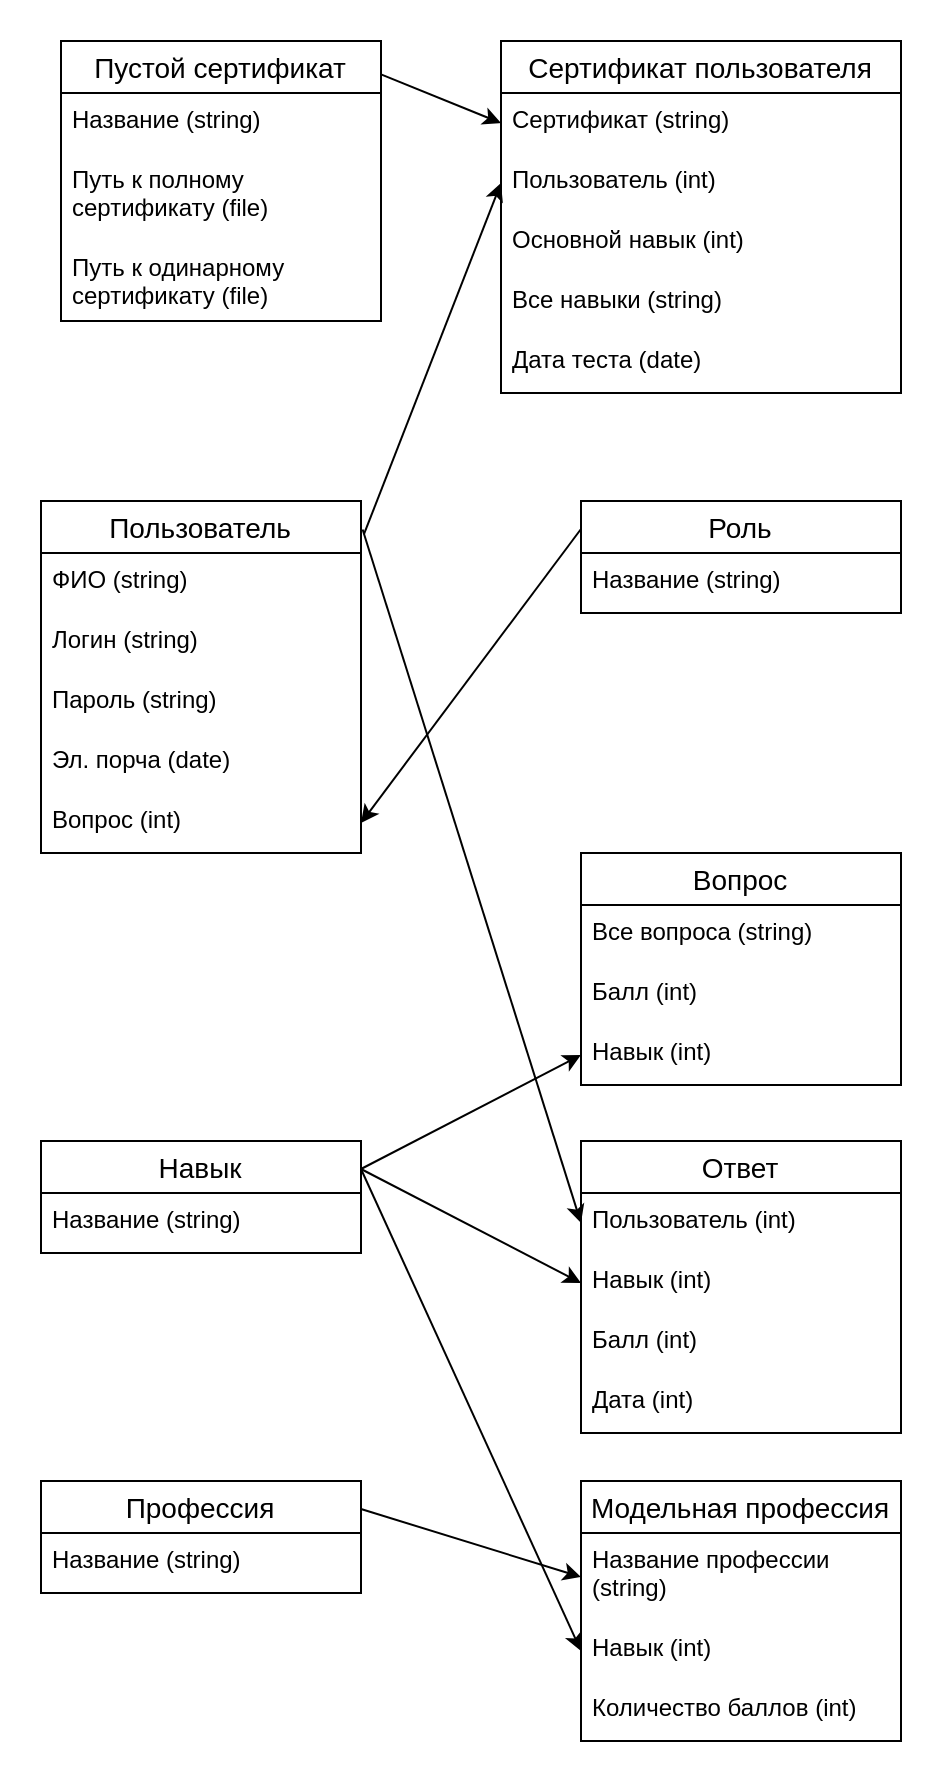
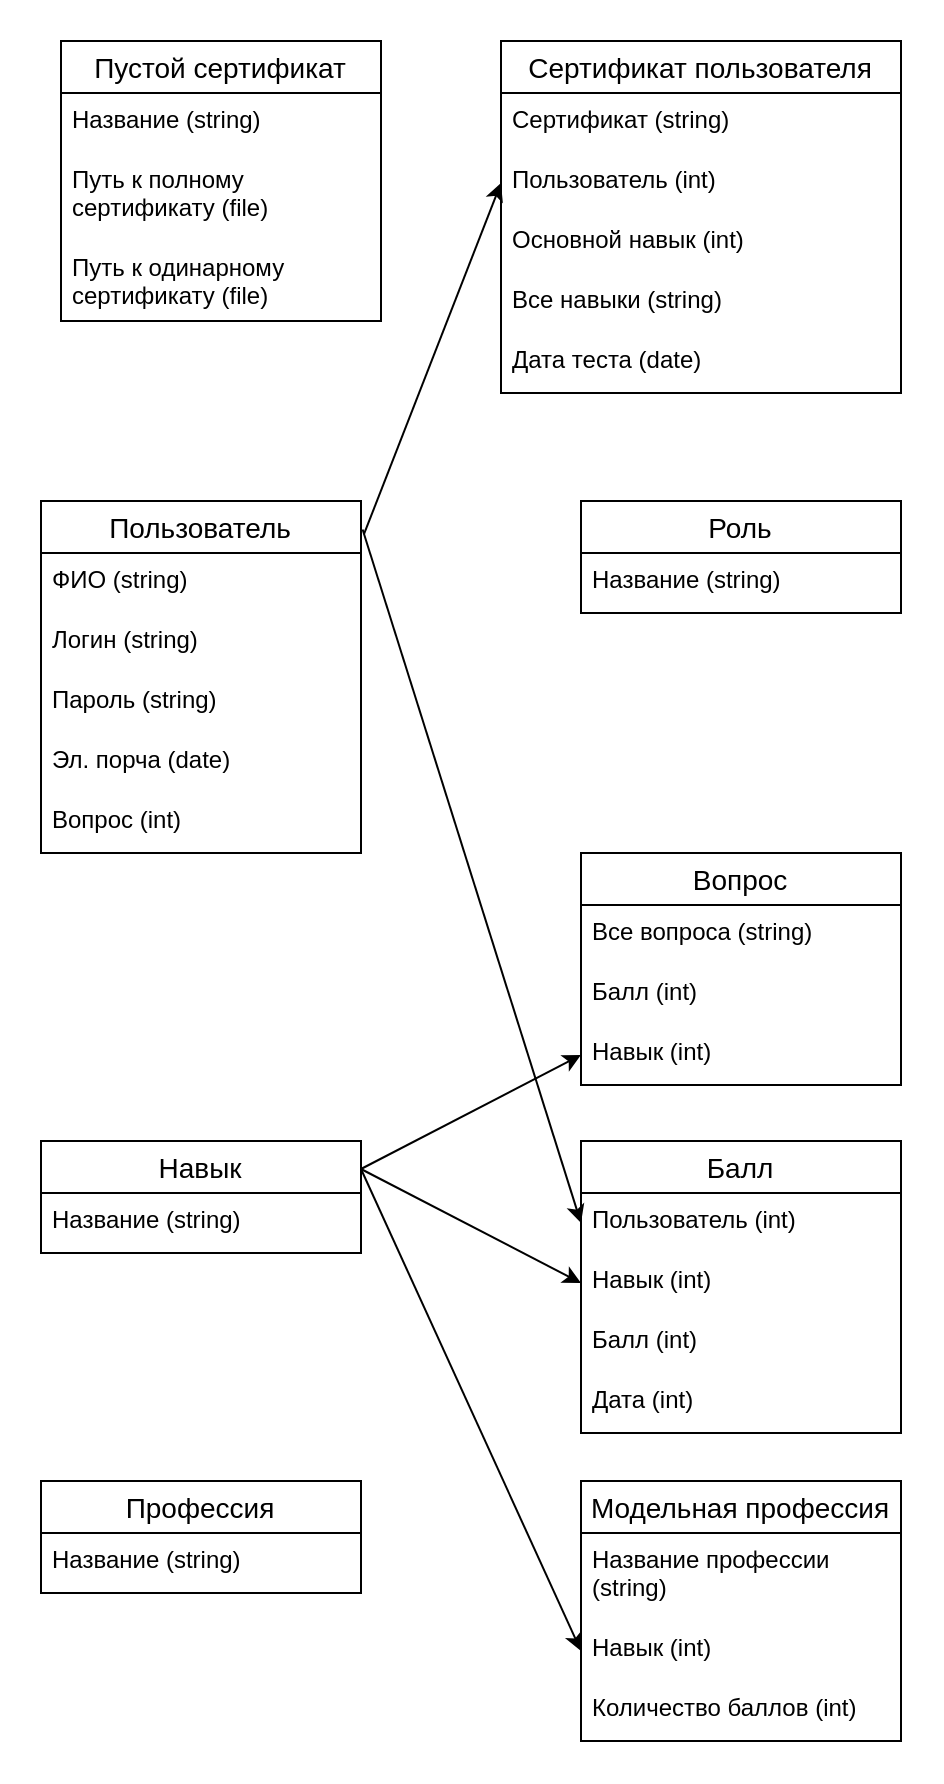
  <mxCell id="0" />
  <mxCell id="1" parent="0" />
  <mxCell id="2" value="Пользователь" style="swimlane;fontStyle=0;childLayout=stackLayout;horizontal=1;startSize=26;horizontalStack=0;resizeParent=1;resizeParentMax=0;resizeLast=0;collapsible=1;marginBottom=0;align=center;fontSize=14;" vertex="1" parent="1"><mxGeometry x="20" y="250" width="160" height="176" as="geometry" /></mxCell>
  <mxCell id="3" value="ФИО (string)" style="text;strokeColor=none;fillColor=none;spacingLeft=4;spacingRight=4;overflow=hidden;rotatable=0;points=[[0,0.5],[1,0.5]];portConstraint=eastwest;fontSize=12;whiteSpace=wrap;html=1;perimeterSpacing=0;labelBorderColor=none;" vertex="1" parent="2"><mxGeometry y="26" width="160" height="30" as="geometry" /></mxCell>
  <mxCell id="4" value="Логин (string)" style="text;strokeColor=none;fillColor=none;spacingLeft=4;spacingRight=4;overflow=hidden;rotatable=0;points=[[0,0.5],[1,0.5]];portConstraint=eastwest;fontSize=12;whiteSpace=wrap;html=1;" vertex="1" parent="2"><mxGeometry y="56" width="160" height="30" as="geometry" /></mxCell>
  <mxCell id="5" value="Пароль (string)" style="text;strokeColor=none;fillColor=none;spacingLeft=4;spacingRight=4;overflow=hidden;rotatable=0;points=[[0,0.5],[1,0.5]];portConstraint=eastwest;fontSize=12;whiteSpace=wrap;html=1;" vertex="1" parent="2"><mxGeometry y="86" width="160" height="30" as="geometry" /></mxCell>
  <mxCell id="6" value="Эл. порча (date)" style="text;strokeColor=none;fillColor=none;spacingLeft=4;spacingRight=4;overflow=hidden;rotatable=0;points=[[0,0.5],[1,0.5]];portConstraint=eastwest;fontSize=12;whiteSpace=wrap;html=1;" vertex="1" parent="2"><mxGeometry y="116" width="160" height="30" as="geometry" /></mxCell>
  <mxCell id="7" value="Вопрос&amp;nbsp;(int)" style="text;strokeColor=none;fillColor=none;spacingLeft=4;spacingRight=4;overflow=hidden;rotatable=0;points=[[0,0.5],[1,0.5]];portConstraint=eastwest;fontSize=12;whiteSpace=wrap;html=1;" vertex="1" parent="2"><mxGeometry y="146" width="160" height="30" as="geometry" /></mxCell>
  <mxCell id="8" value="Роль" style="swimlane;fontStyle=0;childLayout=stackLayout;horizontal=1;startSize=26;horizontalStack=0;resizeParent=1;resizeParentMax=0;resizeLast=0;collapsible=1;marginBottom=0;align=center;fontSize=14;" vertex="1" parent="1"><mxGeometry x="290" y="250" width="160" height="56" as="geometry" /></mxCell>
  <mxCell id="9" value="Название (string)" style="text;strokeColor=none;fillColor=none;spacingLeft=4;spacingRight=4;overflow=hidden;rotatable=0;points=[[0,0.5],[1,0.5]];portConstraint=eastwest;fontSize=12;whiteSpace=wrap;html=1;" vertex="1" parent="8"><mxGeometry y="26" width="160" height="30" as="geometry" /></mxCell>
  <mxCell id="10" value="Профеccия" style="swimlane;fontStyle=0;childLayout=stackLayout;horizontal=1;startSize=26;horizontalStack=0;resizeParent=1;resizeParentMax=0;resizeLast=0;collapsible=1;marginBottom=0;align=center;fontSize=14;" vertex="1" parent="1"><mxGeometry x="20" y="740" width="160" height="56" as="geometry" /></mxCell>
  <mxCell id="11" value="Название (string)" style="text;strokeColor=none;fillColor=none;spacingLeft=4;spacingRight=4;overflow=hidden;rotatable=0;points=[[0,0.5],[1,0.5]];portConstraint=eastwest;fontSize=12;whiteSpace=wrap;html=1;" vertex="1" parent="10"><mxGeometry y="26" width="160" height="30" as="geometry" /></mxCell>
  <mxCell id="12" value="Навык" style="swimlane;fontStyle=0;childLayout=stackLayout;horizontal=1;startSize=26;horizontalStack=0;resizeParent=1;resizeParentMax=0;resizeLast=0;collapsible=1;marginBottom=0;align=center;fontSize=14;" vertex="1" parent="1"><mxGeometry x="20" y="570" width="160" height="56" as="geometry" /></mxCell>
  <mxCell id="13" value="Название (string)" style="text;strokeColor=none;fillColor=none;spacingLeft=4;spacingRight=4;overflow=hidden;rotatable=0;points=[[0,0.5],[1,0.5]];portConstraint=eastwest;fontSize=12;whiteSpace=wrap;html=1;" vertex="1" parent="12"><mxGeometry y="26" width="160" height="30" as="geometry" /></mxCell>
  <mxCell id="14" value="Вопрос" style="swimlane;fontStyle=0;childLayout=stackLayout;horizontal=1;startSize=26;horizontalStack=0;resizeParent=1;resizeParentMax=0;resizeLast=0;collapsible=1;marginBottom=0;align=center;fontSize=14;" vertex="1" parent="1"><mxGeometry x="290" y="426" width="160" height="116" as="geometry" /></mxCell>
  <mxCell id="15" value="Все вопроса (string)" style="text;strokeColor=none;fillColor=none;spacingLeft=4;spacingRight=4;overflow=hidden;rotatable=0;points=[[0,0.5],[1,0.5]];portConstraint=eastwest;fontSize=12;whiteSpace=wrap;html=1;" vertex="1" parent="14"><mxGeometry y="26" width="160" height="30" as="geometry" /></mxCell>
  <mxCell id="16" value="Балл (int)" style="text;strokeColor=none;fillColor=none;spacingLeft=4;spacingRight=4;overflow=hidden;rotatable=0;points=[[0,0.5],[1,0.5]];portConstraint=eastwest;fontSize=12;whiteSpace=wrap;html=1;" vertex="1" parent="14"><mxGeometry y="56" width="160" height="30" as="geometry" /></mxCell>
  <mxCell id="17" value="Навык (int)" style="text;strokeColor=none;fillColor=none;spacingLeft=4;spacingRight=4;overflow=hidden;rotatable=0;points=[[0,0.5],[1,0.5]];portConstraint=eastwest;fontSize=12;whiteSpace=wrap;html=1;" vertex="1" parent="14"><mxGeometry y="86" width="160" height="30" as="geometry" /></mxCell>
  <mxCell id="18" value="Модельная профессия" style="swimlane;fontStyle=0;childLayout=stackLayout;horizontal=1;startSize=26;horizontalStack=0;resizeParent=1;resizeParentMax=0;resizeLast=0;collapsible=1;marginBottom=0;align=center;fontSize=14;" vertex="1" parent="1"><mxGeometry x="290" y="740" width="160" height="130" as="geometry" /></mxCell>
  <mxCell id="19" value="Название профессии (string)" style="text;strokeColor=none;fillColor=none;spacingLeft=4;spacingRight=4;overflow=hidden;rotatable=0;points=[[0,0.5],[1,0.5]];portConstraint=eastwest;fontSize=12;whiteSpace=wrap;html=1;" vertex="1" parent="18"><mxGeometry y="26" width="160" height="44" as="geometry" /></mxCell>
  <mxCell id="20" value="Навык&amp;nbsp;(int)" style="text;strokeColor=none;fillColor=none;spacingLeft=4;spacingRight=4;overflow=hidden;rotatable=0;points=[[0,0.5],[1,0.5]];portConstraint=eastwest;fontSize=12;whiteSpace=wrap;html=1;" vertex="1" parent="18"><mxGeometry y="70" width="160" height="30" as="geometry" /></mxCell>
  <mxCell id="21" value="Количество баллов&amp;nbsp;(int)" style="text;strokeColor=none;fillColor=none;spacingLeft=4;spacingRight=4;overflow=hidden;rotatable=0;points=[[0,0.5],[1,0.5]];portConstraint=eastwest;fontSize=12;whiteSpace=wrap;html=1;" vertex="1" parent="18"><mxGeometry y="100" width="160" height="30" as="geometry" /></mxCell>
- <mxCell id="22" value="Ответ" style="swimlane;fontStyle=0;childLayout=stackLayout;horizontal=1;startSize=26;horizontalStack=0;resizeParent=1;resizeParentMax=0;resizeLast=0;collapsible=1;marginBottom=0;align=center;fontSize=14;" vertex="1" parent="1"><mxGeometry x="290" y="570" width="160" height="146" as="geometry" /></mxCell>
+ <mxCell id="22" value="Балл" style="swimlane;fontStyle=0;childLayout=stackLayout;horizontal=1;startSize=26;horizontalStack=0;resizeParent=1;resizeParentMax=0;resizeLast=0;collapsible=1;marginBottom=0;align=center;fontSize=14;" vertex="1" parent="1"><mxGeometry x="290" y="570" width="160" height="146" as="geometry" /></mxCell>
  <mxCell id="23" value="Пользователь (int)" style="text;strokeColor=none;fillColor=none;spacingLeft=4;spacingRight=4;overflow=hidden;rotatable=0;points=[[0,0.5],[1,0.5]];portConstraint=eastwest;fontSize=12;whiteSpace=wrap;html=1;" vertex="1" parent="22"><mxGeometry y="26" width="160" height="30" as="geometry" /></mxCell>
  <mxCell id="24" value="Навык (int)" style="text;strokeColor=none;fillColor=none;spacingLeft=4;spacingRight=4;overflow=hidden;rotatable=0;points=[[0,0.5],[1,0.5]];portConstraint=eastwest;fontSize=12;whiteSpace=wrap;html=1;" vertex="1" parent="22"><mxGeometry y="56" width="160" height="30" as="geometry" /></mxCell>
  <mxCell id="25" value="Балл&amp;nbsp;(int)" style="text;strokeColor=none;fillColor=none;spacingLeft=4;spacingRight=4;overflow=hidden;rotatable=0;points=[[0,0.5],[1,0.5]];portConstraint=eastwest;fontSize=12;whiteSpace=wrap;html=1;" vertex="1" parent="22"><mxGeometry y="86" width="160" height="30" as="geometry" /></mxCell>
  <mxCell id="26" value="Дата (int)" style="text;strokeColor=none;fillColor=none;spacingLeft=4;spacingRight=4;overflow=hidden;rotatable=0;points=[[0,0.5],[1,0.5]];portConstraint=eastwest;fontSize=12;whiteSpace=wrap;html=1;" vertex="1" parent="22"><mxGeometry y="116" width="160" height="30" as="geometry" /></mxCell>
  <mxCell id="27" value="Пустой сертификат" style="swimlane;fontStyle=0;childLayout=stackLayout;horizontal=1;startSize=26;horizontalStack=0;resizeParent=1;resizeParentMax=0;resizeLast=0;collapsible=1;marginBottom=0;align=center;fontSize=14;" vertex="1" parent="1"><mxGeometry x="30" y="20" width="160" height="140" as="geometry" /></mxCell>
  <mxCell id="28" value="Название (string)" style="text;strokeColor=none;fillColor=none;spacingLeft=4;spacingRight=4;overflow=hidden;rotatable=0;points=[[0,0.5],[1,0.5]];portConstraint=eastwest;fontSize=12;whiteSpace=wrap;html=1;" vertex="1" parent="27"><mxGeometry y="26" width="160" height="30" as="geometry" /></mxCell>
  <mxCell id="29" value="Путь к полному сертификату (file)" style="text;strokeColor=none;fillColor=none;spacingLeft=4;spacingRight=4;overflow=hidden;rotatable=0;points=[[0,0.5],[1,0.5]];portConstraint=eastwest;fontSize=12;whiteSpace=wrap;html=1;" vertex="1" parent="27"><mxGeometry y="56" width="160" height="44" as="geometry" /></mxCell>
  <mxCell id="30" value="Путь к одинарному сертификату (file)" style="text;strokeColor=none;fillColor=none;spacingLeft=4;spacingRight=4;overflow=hidden;rotatable=0;points=[[0,0.5],[1,0.5]];portConstraint=eastwest;fontSize=12;whiteSpace=wrap;html=1;" vertex="1" parent="27"><mxGeometry y="100" width="160" height="40" as="geometry" /></mxCell>
  <mxCell id="31" value="Сертификат пользователя" style="swimlane;fontStyle=0;childLayout=stackLayout;horizontal=1;startSize=26;horizontalStack=0;resizeParent=1;resizeParentMax=0;resizeLast=0;collapsible=1;marginBottom=0;align=center;fontSize=14;" vertex="1" parent="1"><mxGeometry x="250" y="20" width="200" height="176" as="geometry" /></mxCell>
  <mxCell id="32" value="Сертификат&amp;nbsp;(string)" style="text;strokeColor=none;fillColor=none;spacingLeft=4;spacingRight=4;overflow=hidden;rotatable=0;points=[[0,0.5],[1,0.5]];portConstraint=eastwest;fontSize=12;whiteSpace=wrap;html=1;" vertex="1" parent="31"><mxGeometry y="26" width="200" height="30" as="geometry" /></mxCell>
  <mxCell id="33" value="Пользователь&amp;nbsp;(int)" style="text;strokeColor=none;fillColor=none;spacingLeft=4;spacingRight=4;overflow=hidden;rotatable=0;points=[[0,0.5],[1,0.5]];portConstraint=eastwest;fontSize=12;whiteSpace=wrap;html=1;" vertex="1" parent="31"><mxGeometry y="56" width="200" height="30" as="geometry" /></mxCell>
  <mxCell id="34" value="Основной навык&amp;nbsp;(int)" style="text;strokeColor=none;fillColor=none;spacingLeft=4;spacingRight=4;overflow=hidden;rotatable=0;points=[[0,0.5],[1,0.5]];portConstraint=eastwest;fontSize=12;whiteSpace=wrap;html=1;" vertex="1" parent="31"><mxGeometry y="86" width="200" height="30" as="geometry" /></mxCell>
  <mxCell id="35" value="Все навыки (string)" style="text;strokeColor=none;fillColor=none;spacingLeft=4;spacingRight=4;overflow=hidden;rotatable=0;points=[[0,0.5],[1,0.5]];portConstraint=eastwest;fontSize=12;whiteSpace=wrap;html=1;" vertex="1" parent="31"><mxGeometry y="116" width="200" height="30" as="geometry" /></mxCell>
  <mxCell id="36" value="Дата теста (date)" style="text;strokeColor=none;fillColor=none;spacingLeft=4;spacingRight=4;overflow=hidden;rotatable=0;points=[[0,0.5],[1,0.5]];portConstraint=eastwest;fontSize=12;whiteSpace=wrap;html=1;" vertex="1" parent="31"><mxGeometry y="146" width="200" height="30" as="geometry" /></mxCell>
- <mxCell id="37" value="" style="endArrow=classic;html=1;rounded=0;entryX=1;entryY=0.5;entryDx=0;entryDy=0;exitX=0;exitY=0.25;exitDx=0;exitDy=0;" edge="1" parent="1" source="8" target="7"><mxGeometry width="50" height="50" relative="1" as="geometry"><mxPoint x="240" y="360" as="sourcePoint" /><mxPoint x="190" y="410" as="targetPoint" /></mxGeometry></mxCell>
  <mxCell id="38" value="" style="endArrow=classic;html=1;rounded=0;entryX=0;entryY=0.5;entryDx=0;entryDy=0;exitX=1;exitY=0.25;exitDx=0;exitDy=0;" edge="1" parent="1" source="12" target="17"><mxGeometry width="50" height="50" relative="1" as="geometry"><mxPoint x="150" y="530" as="sourcePoint" /><mxPoint x="200" y="480" as="targetPoint" /></mxGeometry></mxCell>
  <mxCell id="39" value="" style="endArrow=classic;html=1;rounded=0;entryX=0;entryY=0.5;entryDx=0;entryDy=0;exitX=1;exitY=0.25;exitDx=0;exitDy=0;" edge="1" parent="1" source="12" target="24"><mxGeometry width="50" height="50" relative="1" as="geometry"><mxPoint x="190" y="659" as="sourcePoint" /><mxPoint x="244" y="630" as="targetPoint" /></mxGeometry></mxCell>
  <mxCell id="40" value="" style="endArrow=classic;html=1;rounded=0;entryX=0;entryY=0.5;entryDx=0;entryDy=0;exitX=1.005;exitY=0.081;exitDx=0;exitDy=0;exitPerimeter=0;" edge="1" parent="1" source="2" target="23"><mxGeometry width="50" height="50" relative="1" as="geometry"><mxPoint x="-20" y="540" as="sourcePoint" /><mxPoint x="30" y="490" as="targetPoint" /></mxGeometry></mxCell>
- <mxCell id="41" value="" style="endArrow=classic;html=1;rounded=0;entryX=0;entryY=0.5;entryDx=0;entryDy=0;exitX=1;exitY=0.25;exitDx=0;exitDy=0;" edge="1" parent="1" source="10" target="19"><mxGeometry width="50" height="50" relative="1" as="geometry"><mxPoint x="-20" y="540" as="sourcePoint" /><mxPoint x="30" y="490" as="targetPoint" /></mxGeometry></mxCell>
  <mxCell id="42" value="" style="endArrow=classic;html=1;rounded=0;entryX=0;entryY=0.5;entryDx=0;entryDy=0;exitX=1;exitY=0.25;exitDx=0;exitDy=0;" edge="1" parent="1" source="12" target="20"><mxGeometry width="50" height="50" relative="1" as="geometry"><mxPoint x="-20" y="540" as="sourcePoint" /><mxPoint x="30" y="490" as="targetPoint" /></mxGeometry></mxCell>
- <mxCell id="43" value="" style="endArrow=classic;html=1;rounded=0;entryX=0;entryY=0.5;entryDx=0;entryDy=0;exitX=1.002;exitY=0.12;exitDx=0;exitDy=0;exitPerimeter=0;" edge="1" parent="1" source="27" target="32"><mxGeometry width="50" height="50" relative="1" as="geometry"><mxPoint x="280" y="610" as="sourcePoint" /><mxPoint x="330" y="560" as="targetPoint" /></mxGeometry></mxCell>
  <mxCell id="44" value="" style="endArrow=classic;html=1;rounded=0;exitX=1.009;exitY=0.095;exitDx=0;exitDy=0;exitPerimeter=0;entryX=0;entryY=0.5;entryDx=0;entryDy=0;" edge="1" parent="1" source="2" target="33"><mxGeometry width="50" height="50" relative="1" as="geometry"><mxPoint x="280" y="480" as="sourcePoint" /><mxPoint x="330" y="430" as="targetPoint" /></mxGeometry></mxCell>
